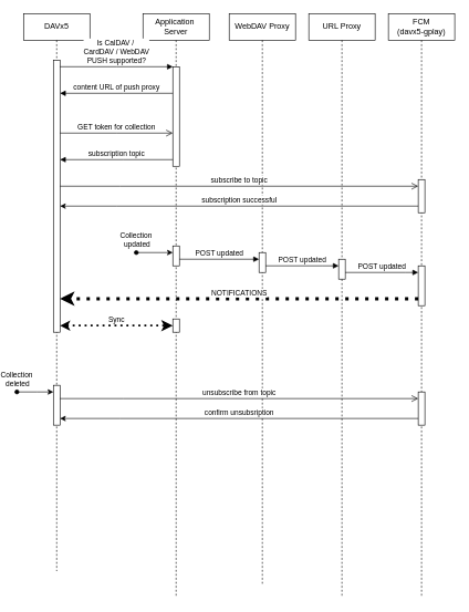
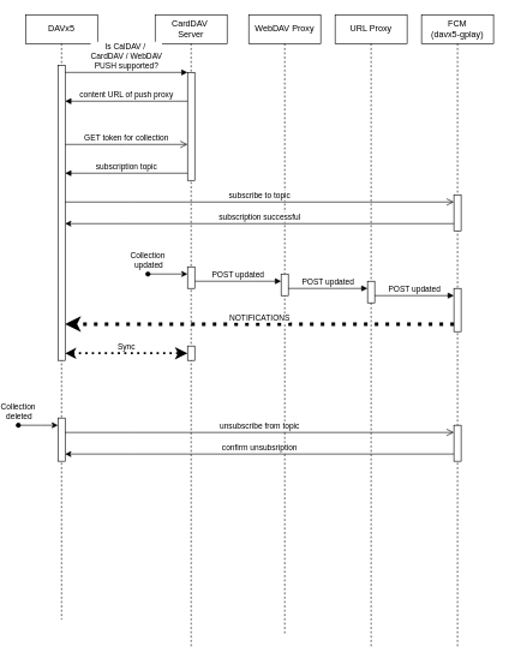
  <mxCell id="0" />
  <mxCell id="1" parent="0" />
  <mxCell id="2" value="DAVx5" style="shape=umlLifeline;perimeter=lifelinePerimeter;whiteSpace=wrap;html=1;container=0;dropTarget=0;collapsible=0;recursiveResize=0;outlineConnect=0;portConstraint=eastwest;newEdgeStyle={&quot;edgeStyle&quot;:&quot;elbowEdgeStyle&quot;,&quot;elbow&quot;:&quot;vertical&quot;,&quot;curved&quot;:0,&quot;rounded&quot;:0};" parent="1" vertex="1"><mxGeometry x="30" y="20" width="100" height="840" as="geometry" /></mxCell>
  <mxCell id="3" value="" style="html=1;points=[];perimeter=orthogonalPerimeter;outlineConnect=0;targetShapes=umlLifeline;portConstraint=eastwest;newEdgeStyle={&quot;edgeStyle&quot;:&quot;elbowEdgeStyle&quot;,&quot;elbow&quot;:&quot;vertical&quot;,&quot;curved&quot;:0,&quot;rounded&quot;:0};" parent="2" vertex="1"><mxGeometry x="45" y="70" width="10" height="410" as="geometry" /></mxCell>
  <mxCell id="4" value="" style="html=1;points=[];perimeter=orthogonalPerimeter;outlineConnect=0;targetShapes=umlLifeline;portConstraint=eastwest;newEdgeStyle={&quot;edgeStyle&quot;:&quot;elbowEdgeStyle&quot;,&quot;elbow&quot;:&quot;vertical&quot;,&quot;curved&quot;:0,&quot;rounded&quot;:0};" vertex="1" parent="2"><mxGeometry x="45" y="560" width="10" height="60" as="geometry" /></mxCell>
- <mxCell id="5" value="&lt;div&gt;Application&amp;nbsp;&lt;/div&gt;&lt;div&gt;Server&lt;/div&gt;" style="shape=umlLifeline;perimeter=lifelinePerimeter;whiteSpace=wrap;html=1;container=0;dropTarget=0;collapsible=0;recursiveResize=0;outlineConnect=0;portConstraint=eastwest;newEdgeStyle={&quot;edgeStyle&quot;:&quot;elbowEdgeStyle&quot;,&quot;elbow&quot;:&quot;vertical&quot;,&quot;curved&quot;:0,&quot;rounded&quot;:0};" parent="1" vertex="1"><mxGeometry x="210" y="20" width="100" height="880" as="geometry" /></mxCell>
+ <mxCell id="5" value="&lt;div&gt;CardDAV&amp;nbsp;&lt;/div&gt;&lt;div&gt;Server&lt;/div&gt;" style="shape=umlLifeline;perimeter=lifelinePerimeter;whiteSpace=wrap;html=1;container=0;dropTarget=0;collapsible=0;recursiveResize=0;outlineConnect=0;portConstraint=eastwest;newEdgeStyle={&quot;edgeStyle&quot;:&quot;elbowEdgeStyle&quot;,&quot;elbow&quot;:&quot;vertical&quot;,&quot;curved&quot;:0,&quot;rounded&quot;:0};" parent="1" vertex="1"><mxGeometry x="210" y="20" width="100" height="880" as="geometry" /></mxCell>
  <mxCell id="6" value="" style="html=1;points=[];perimeter=orthogonalPerimeter;outlineConnect=0;targetShapes=umlLifeline;portConstraint=eastwest;newEdgeStyle={&quot;edgeStyle&quot;:&quot;elbowEdgeStyle&quot;,&quot;elbow&quot;:&quot;vertical&quot;,&quot;curved&quot;:0,&quot;rounded&quot;:0};" parent="5" vertex="1"><mxGeometry x="45" y="80" width="10" height="150" as="geometry" /></mxCell>
  <mxCell id="7" value="" style="html=1;points=[];perimeter=orthogonalPerimeter;outlineConnect=0;targetShapes=umlLifeline;portConstraint=eastwest;newEdgeStyle={&quot;edgeStyle&quot;:&quot;elbowEdgeStyle&quot;,&quot;elbow&quot;:&quot;vertical&quot;,&quot;curved&quot;:0,&quot;rounded&quot;:0};" vertex="1" parent="5"><mxGeometry x="45" y="350" width="10" height="30" as="geometry" /></mxCell>
  <mxCell id="8" value="" style="html=1;points=[];perimeter=orthogonalPerimeter;outlineConnect=0;targetShapes=umlLifeline;portConstraint=eastwest;newEdgeStyle={&quot;edgeStyle&quot;:&quot;elbowEdgeStyle&quot;,&quot;elbow&quot;:&quot;vertical&quot;,&quot;curved&quot;:0,&quot;rounded&quot;:0};" vertex="1" parent="5"><mxGeometry x="45" y="460" width="10" height="20" as="geometry" /></mxCell>
  <mxCell id="9" value="&lt;div&gt;Is CalDAV /&amp;nbsp;&lt;/div&gt;&lt;div&gt;CardDAV / WebDAV&lt;/div&gt;&lt;div&gt;PUSH supported?&lt;/div&gt;" style="html=1;verticalAlign=bottom;endArrow=block;edgeStyle=elbowEdgeStyle;elbow=vertical;curved=0;rounded=0;" parent="1" source="3" target="6" edge="1"><mxGeometry relative="1" as="geometry"><mxPoint x="185" y="110" as="sourcePoint" /><Array as="points"><mxPoint x="170" y="100" /></Array></mxGeometry></mxCell>
  <mxCell id="10" value="" style="html=1;verticalAlign=bottom;endArrow=block;edgeStyle=elbowEdgeStyle;elbow=vertical;curved=0;rounded=0;" parent="1" edge="1"><mxGeometry relative="1" as="geometry"><mxPoint x="255" y="140" as="sourcePoint" /><Array as="points"><mxPoint x="180" y="140" /></Array><mxPoint x="85" y="140" as="targetPoint" /></mxGeometry></mxCell>
  <mxCell id="11" value="content URL of push proxy" style="edgeLabel;html=1;align=center;verticalAlign=middle;resizable=0;points=[];" vertex="1" connectable="0" parent="10"><mxGeometry x="0.171" relative="1" as="geometry"><mxPoint x="14" y="-10" as="offset" /></mxGeometry></mxCell>
  <mxCell id="12" value="GET token for collection" style="html=1;verticalAlign=bottom;endArrow=open;endSize=8;edgeStyle=elbowEdgeStyle;elbow=vertical;curved=0;rounded=0;" parent="1" target="6" edge="1"><mxGeometry x="0.001" relative="1" as="geometry"><mxPoint x="385" y="200" as="targetPoint" /><Array as="points"><mxPoint x="170" y="200" /></Array><mxPoint x="85" y="200" as="sourcePoint" /><mxPoint as="offset" /></mxGeometry></mxCell>
  <mxCell id="13" value="subscription topic" style="html=1;verticalAlign=bottom;endArrow=block;edgeStyle=elbowEdgeStyle;elbow=vertical;curved=0;rounded=0;" edge="1" parent="1" source="6" target="3"><mxGeometry relative="1" as="geometry"><mxPoint x="240" y="240" as="sourcePoint" /><Array as="points"><mxPoint x="180" y="240" /></Array><mxPoint x="90" y="240" as="targetPoint" /></mxGeometry></mxCell>
  <mxCell id="14" value="WebDAV Proxy" style="shape=umlLifeline;perimeter=lifelinePerimeter;whiteSpace=wrap;html=1;container=0;dropTarget=0;collapsible=0;recursiveResize=0;outlineConnect=0;portConstraint=eastwest;newEdgeStyle={&quot;edgeStyle&quot;:&quot;elbowEdgeStyle&quot;,&quot;elbow&quot;:&quot;vertical&quot;,&quot;curved&quot;:0,&quot;rounded&quot;:0};" vertex="1" parent="1"><mxGeometry x="340" y="20" width="100" height="860" as="geometry" /></mxCell>
  <mxCell id="15" value="" style="html=1;points=[];perimeter=orthogonalPerimeter;outlineConnect=0;targetShapes=umlLifeline;portConstraint=eastwest;newEdgeStyle={&quot;edgeStyle&quot;:&quot;elbowEdgeStyle&quot;,&quot;elbow&quot;:&quot;vertical&quot;,&quot;curved&quot;:0,&quot;rounded&quot;:0};" vertex="1" parent="14"><mxGeometry x="45" y="360" width="10" height="30" as="geometry" /></mxCell>
  <mxCell id="16" value="FCM&lt;br&gt;(davx5-gplay)" style="shape=umlLifeline;perimeter=lifelinePerimeter;whiteSpace=wrap;html=1;container=0;dropTarget=0;collapsible=0;recursiveResize=0;outlineConnect=0;portConstraint=eastwest;newEdgeStyle={&quot;edgeStyle&quot;:&quot;elbowEdgeStyle&quot;,&quot;elbow&quot;:&quot;vertical&quot;,&quot;curved&quot;:0,&quot;rounded&quot;:0};" vertex="1" parent="1"><mxGeometry x="580" y="20" width="100" height="880" as="geometry" /></mxCell>
  <mxCell id="17" value="" style="html=1;points=[];perimeter=orthogonalPerimeter;outlineConnect=0;targetShapes=umlLifeline;portConstraint=eastwest;newEdgeStyle={&quot;edgeStyle&quot;:&quot;elbowEdgeStyle&quot;,&quot;elbow&quot;:&quot;vertical&quot;,&quot;curved&quot;:0,&quot;rounded&quot;:0};" vertex="1" parent="16"><mxGeometry x="45" y="250" width="10" height="50" as="geometry" /></mxCell>
  <mxCell id="18" value="" style="html=1;points=[];perimeter=orthogonalPerimeter;outlineConnect=0;targetShapes=umlLifeline;portConstraint=eastwest;newEdgeStyle={&quot;edgeStyle&quot;:&quot;elbowEdgeStyle&quot;,&quot;elbow&quot;:&quot;vertical&quot;,&quot;curved&quot;:0,&quot;rounded&quot;:0};" vertex="1" parent="16"><mxGeometry x="45" y="570" width="10" height="50" as="geometry" /></mxCell>
  <mxCell id="19" value="" style="html=1;points=[];perimeter=orthogonalPerimeter;outlineConnect=0;targetShapes=umlLifeline;portConstraint=eastwest;newEdgeStyle={&quot;edgeStyle&quot;:&quot;elbowEdgeStyle&quot;,&quot;elbow&quot;:&quot;vertical&quot;,&quot;curved&quot;:0,&quot;rounded&quot;:0};" vertex="1" parent="16"><mxGeometry x="45" y="380" width="10" height="60" as="geometry" /></mxCell>
  <mxCell id="20" value="&lt;div&gt;subscribe to topic&lt;/div&gt;" style="html=1;verticalAlign=bottom;endArrow=open;endSize=8;edgeStyle=elbowEdgeStyle;elbow=vertical;curved=0;rounded=0;" edge="1" parent="1" source="3" target="17"><mxGeometry x="0.001" relative="1" as="geometry"><mxPoint x="510" y="280" as="targetPoint" /><Array as="points"><mxPoint x="175" y="280" /></Array><mxPoint x="100" y="280" as="sourcePoint" /><mxPoint as="offset" /></mxGeometry></mxCell>
  <mxCell id="21" value="NOTIFICATIONS" style="html=1;verticalAlign=bottom;endArrow=classic;edgeStyle=elbowEdgeStyle;elbow=vertical;curved=0;rounded=0;strokeColor=default;strokeWidth=5;dashed=1;dashPattern=1 2;endFill=1;" edge="1" parent="1" source="19" target="3"><mxGeometry relative="1" as="geometry"><mxPoint x="515" y="449.58" as="sourcePoint" /><Array as="points"><mxPoint x="295" y="449.58" /></Array><mxPoint x="85" y="449.58" as="targetPoint" /></mxGeometry></mxCell>
  <mxCell id="22" value="" style="endArrow=classic;html=1;rounded=0;startArrow=oval;startFill=1;" edge="1" parent="1"><mxGeometry width="50" height="50" relative="1" as="geometry"><mxPoint x="20" y="590" as="sourcePoint" /><mxPoint x="75" y="590" as="targetPoint" /><Array as="points"><mxPoint x="50" y="590" /></Array></mxGeometry></mxCell>
  <mxCell id="23" value="&lt;div&gt;Collection&amp;nbsp;&lt;/div&gt;&lt;div&gt;deleted&lt;/div&gt;" style="edgeLabel;html=1;align=center;verticalAlign=middle;resizable=0;points=[];" vertex="1" connectable="0" parent="22"><mxGeometry x="-0.512" y="-1" relative="1" as="geometry"><mxPoint x="-13" y="-21" as="offset" /></mxGeometry></mxCell>
  <mxCell id="24" value="unsubscribe from topic" style="html=1;verticalAlign=bottom;endArrow=open;endSize=8;edgeStyle=elbowEdgeStyle;elbow=vertical;curved=0;rounded=0;" edge="1" parent="1" source="4" target="18"><mxGeometry x="0.001" relative="1" as="geometry"><mxPoint x="520" y="600" as="targetPoint" /><Array as="points"><mxPoint x="180" y="600" /></Array><mxPoint x="90" y="600" as="sourcePoint" /><mxPoint as="offset" /></mxGeometry></mxCell>
  <mxCell id="25" value="" style="endArrow=classic;html=1;rounded=0;startArrow=oval;startFill=1;" edge="1" parent="1"><mxGeometry width="50" height="50" relative="1" as="geometry"><mxPoint x="200" y="380" as="sourcePoint" /><mxPoint x="255" y="380" as="targetPoint" /></mxGeometry></mxCell>
  <mxCell id="26" value="&lt;div&gt;Collection&amp;nbsp;&lt;/div&gt;&lt;div&gt;updated&lt;/div&gt;" style="edgeLabel;html=1;align=center;verticalAlign=middle;resizable=0;points=[];" vertex="1" connectable="0" parent="25"><mxGeometry x="-0.512" y="-1" relative="1" as="geometry"><mxPoint x="-13" y="-21" as="offset" /></mxGeometry></mxCell>
  <mxCell id="27" value="POST updated" style="html=1;verticalAlign=bottom;endArrow=block;edgeStyle=elbowEdgeStyle;elbow=vertical;curved=0;rounded=0;" edge="1" parent="1" source="7" target="15"><mxGeometry relative="1" as="geometry"><mxPoint x="260" y="390" as="sourcePoint" /><Array as="points"><mxPoint x="345" y="390" /></Array><mxPoint x="350" y="390" as="targetPoint" /></mxGeometry></mxCell>
  <mxCell id="28" value="POST updated" style="html=1;verticalAlign=bottom;endArrow=block;edgeStyle=elbowEdgeStyle;elbow=vertical;curved=0;rounded=0;" edge="1" parent="1" source="15" target="32"><mxGeometry relative="1" as="geometry"><mxPoint x="400" y="400" as="sourcePoint" /><Array as="points"><mxPoint x="480" y="400" /></Array><mxPoint x="520" y="400" as="targetPoint" /></mxGeometry></mxCell>
  <mxCell id="29" value="subscription successful" style="html=1;verticalAlign=bottom;endArrow=none;endSize=8;edgeStyle=elbowEdgeStyle;elbow=vertical;curved=0;rounded=0;endFill=0;startArrow=classic;startFill=1;" edge="1" parent="1" source="3" target="17"><mxGeometry x="0.001" relative="1" as="geometry"><mxPoint x="510" y="310" as="targetPoint" /><Array as="points"><mxPoint x="170" y="310" /></Array><mxPoint x="90" y="310" as="sourcePoint" /><mxPoint as="offset" /></mxGeometry></mxCell>
  <mxCell id="30" value="confirm unsubsription" style="html=1;verticalAlign=bottom;endArrow=none;endSize=8;edgeStyle=elbowEdgeStyle;elbow=vertical;curved=0;rounded=0;endFill=0;startArrow=classic;startFill=1;" edge="1" parent="1" source="4" target="18"><mxGeometry x="0.001" relative="1" as="geometry"><mxPoint x="510" y="630" as="targetPoint" /><Array as="points"><mxPoint x="175" y="630" /></Array><mxPoint x="80" y="630" as="sourcePoint" /><mxPoint as="offset" /></mxGeometry></mxCell>
  <mxCell id="31" value="URL Proxy" style="shape=umlLifeline;perimeter=lifelinePerimeter;whiteSpace=wrap;html=1;container=0;dropTarget=0;collapsible=0;recursiveResize=0;outlineConnect=0;portConstraint=eastwest;newEdgeStyle={&quot;edgeStyle&quot;:&quot;elbowEdgeStyle&quot;,&quot;elbow&quot;:&quot;vertical&quot;,&quot;curved&quot;:0,&quot;rounded&quot;:0};" vertex="1" parent="1"><mxGeometry x="460" y="20" width="100" height="880" as="geometry" /></mxCell>
  <mxCell id="32" value="" style="html=1;points=[];perimeter=orthogonalPerimeter;outlineConnect=0;targetShapes=umlLifeline;portConstraint=eastwest;newEdgeStyle={&quot;edgeStyle&quot;:&quot;elbowEdgeStyle&quot;,&quot;elbow&quot;:&quot;vertical&quot;,&quot;curved&quot;:0,&quot;rounded&quot;:0};" vertex="1" parent="31"><mxGeometry x="45" y="370" width="10" height="30" as="geometry" /></mxCell>
  <mxCell id="33" value="POST updated" style="html=1;verticalAlign=bottom;endArrow=block;edgeStyle=elbowEdgeStyle;elbow=vertical;curved=0;rounded=0;" edge="1" parent="1" source="32" target="19"><mxGeometry relative="1" as="geometry"><mxPoint x="520" y="410" as="sourcePoint" /><Array as="points"><mxPoint x="605" y="410" /></Array><mxPoint x="630" y="410" as="targetPoint" /></mxGeometry></mxCell>
  <mxCell id="34" value="Sync" style="html=1;verticalAlign=bottom;endArrow=classic;endSize=8;edgeStyle=elbowEdgeStyle;elbow=vertical;curved=0;rounded=0;startArrow=classic;startFill=1;strokeWidth=3;dashed=1;dashPattern=1 2;endFill=1;" edge="1" parent="1" target="8"><mxGeometry x="0.001" relative="1" as="geometry"><mxPoint x="260" y="490" as="targetPoint" /><Array as="points"><mxPoint x="175" y="490" /></Array><mxPoint x="85" y="490" as="sourcePoint" /><mxPoint as="offset" /></mxGeometry></mxCell>
